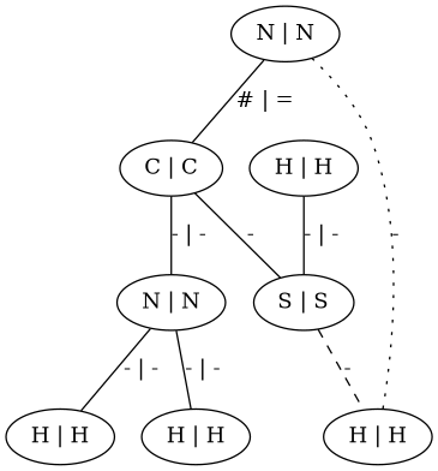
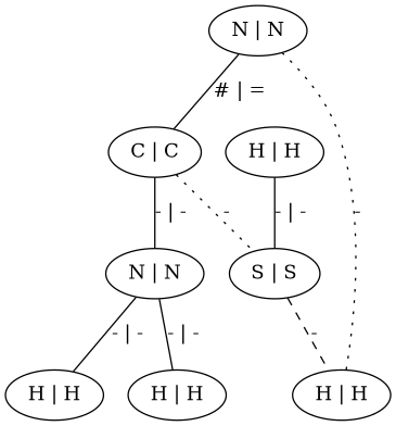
  graph {
    n1 [label="N | N"]
    n2 [label="C | C"]
    n3 [label="H | H"]
    n4 [label="N | N"]
    n5 [label="S | S"]
    n6 [label="H | H"]
    n7 [label="H | H"]
    n8 [label="H | H"]
    n1 -- n2 [label="# | ="]
    n1 -- n3 [label="-" style=dotted]
    n2 -- n4 [label="- | -"]
-   n2 -- n5 [label="-" style=solid]
+   n2 -- n5 [label="-" style=dotted]
    n4 -- n6 [label="- | -"]
    n4 -- n7 [label="- | -"]
    n5 -- n3 [label="-" style=dashed]
    n8 -- n5 [label="- | -"]
  }
